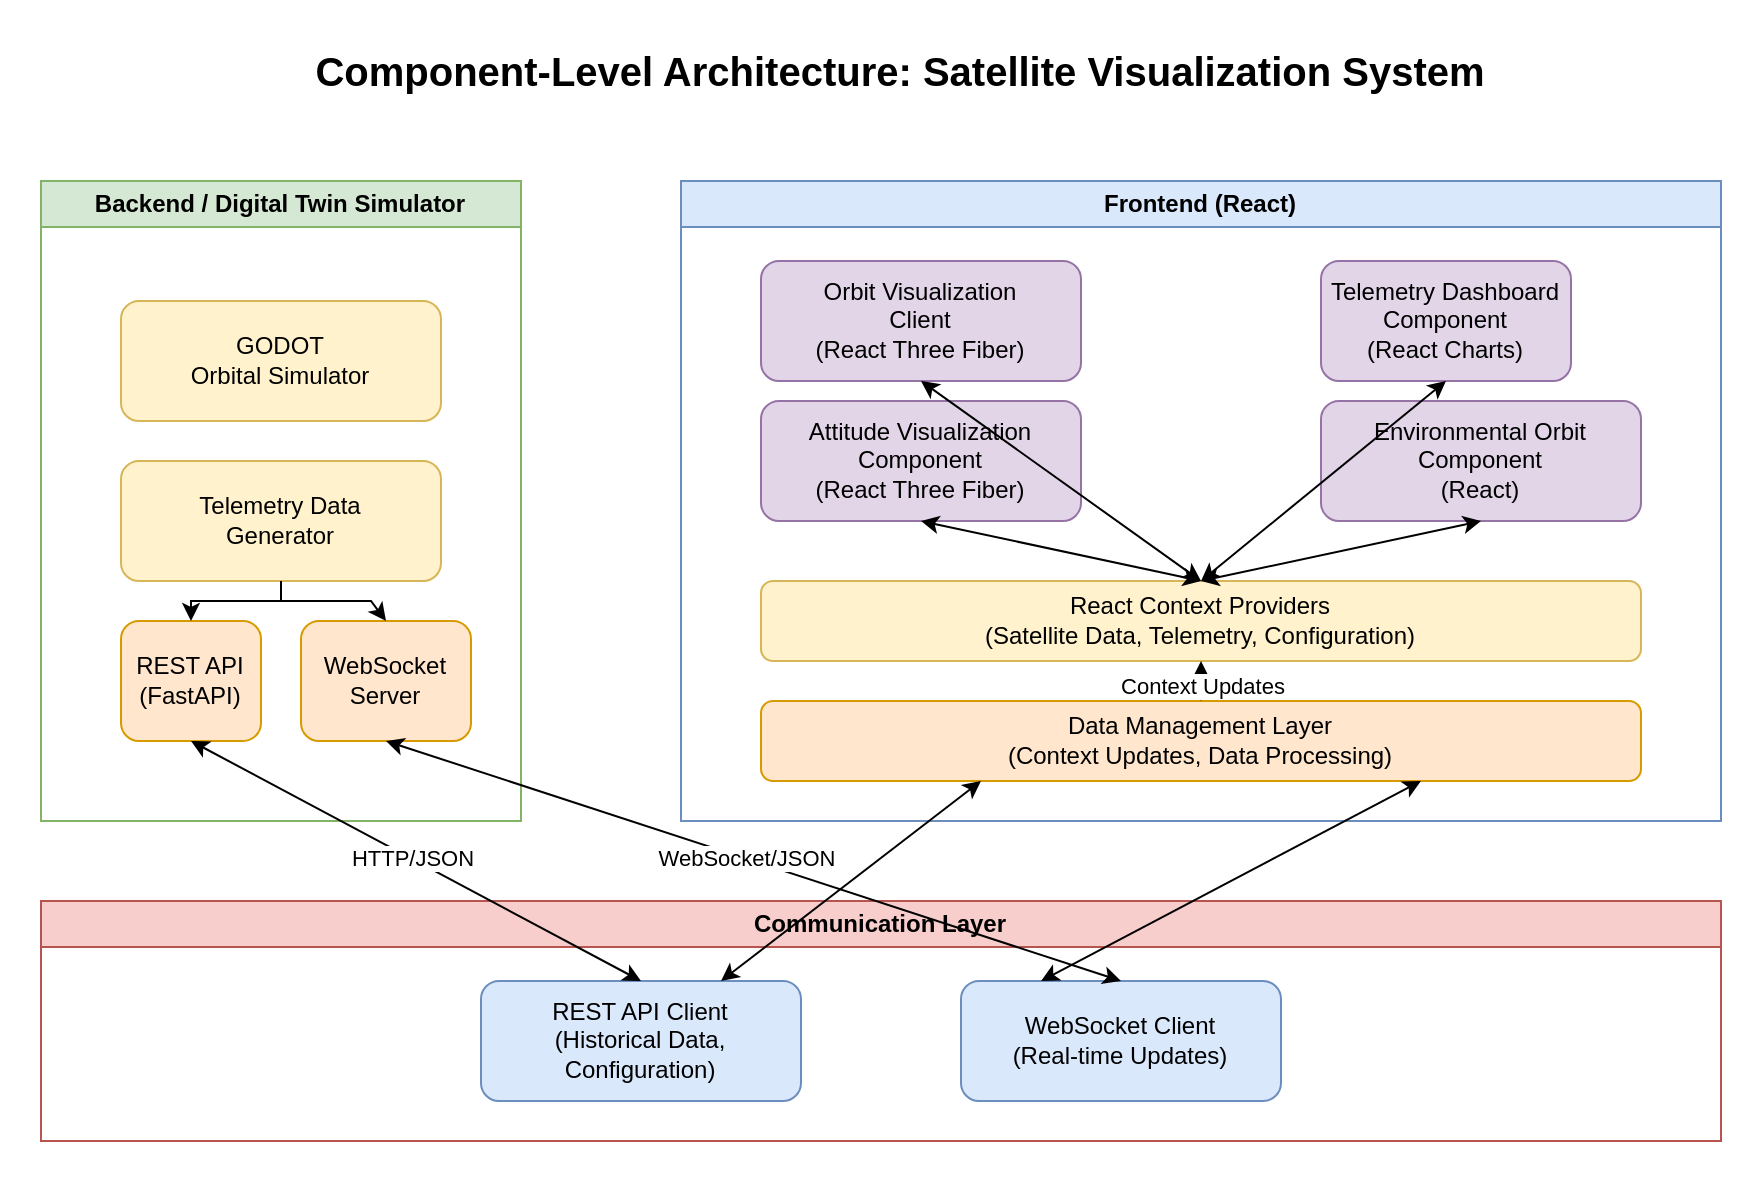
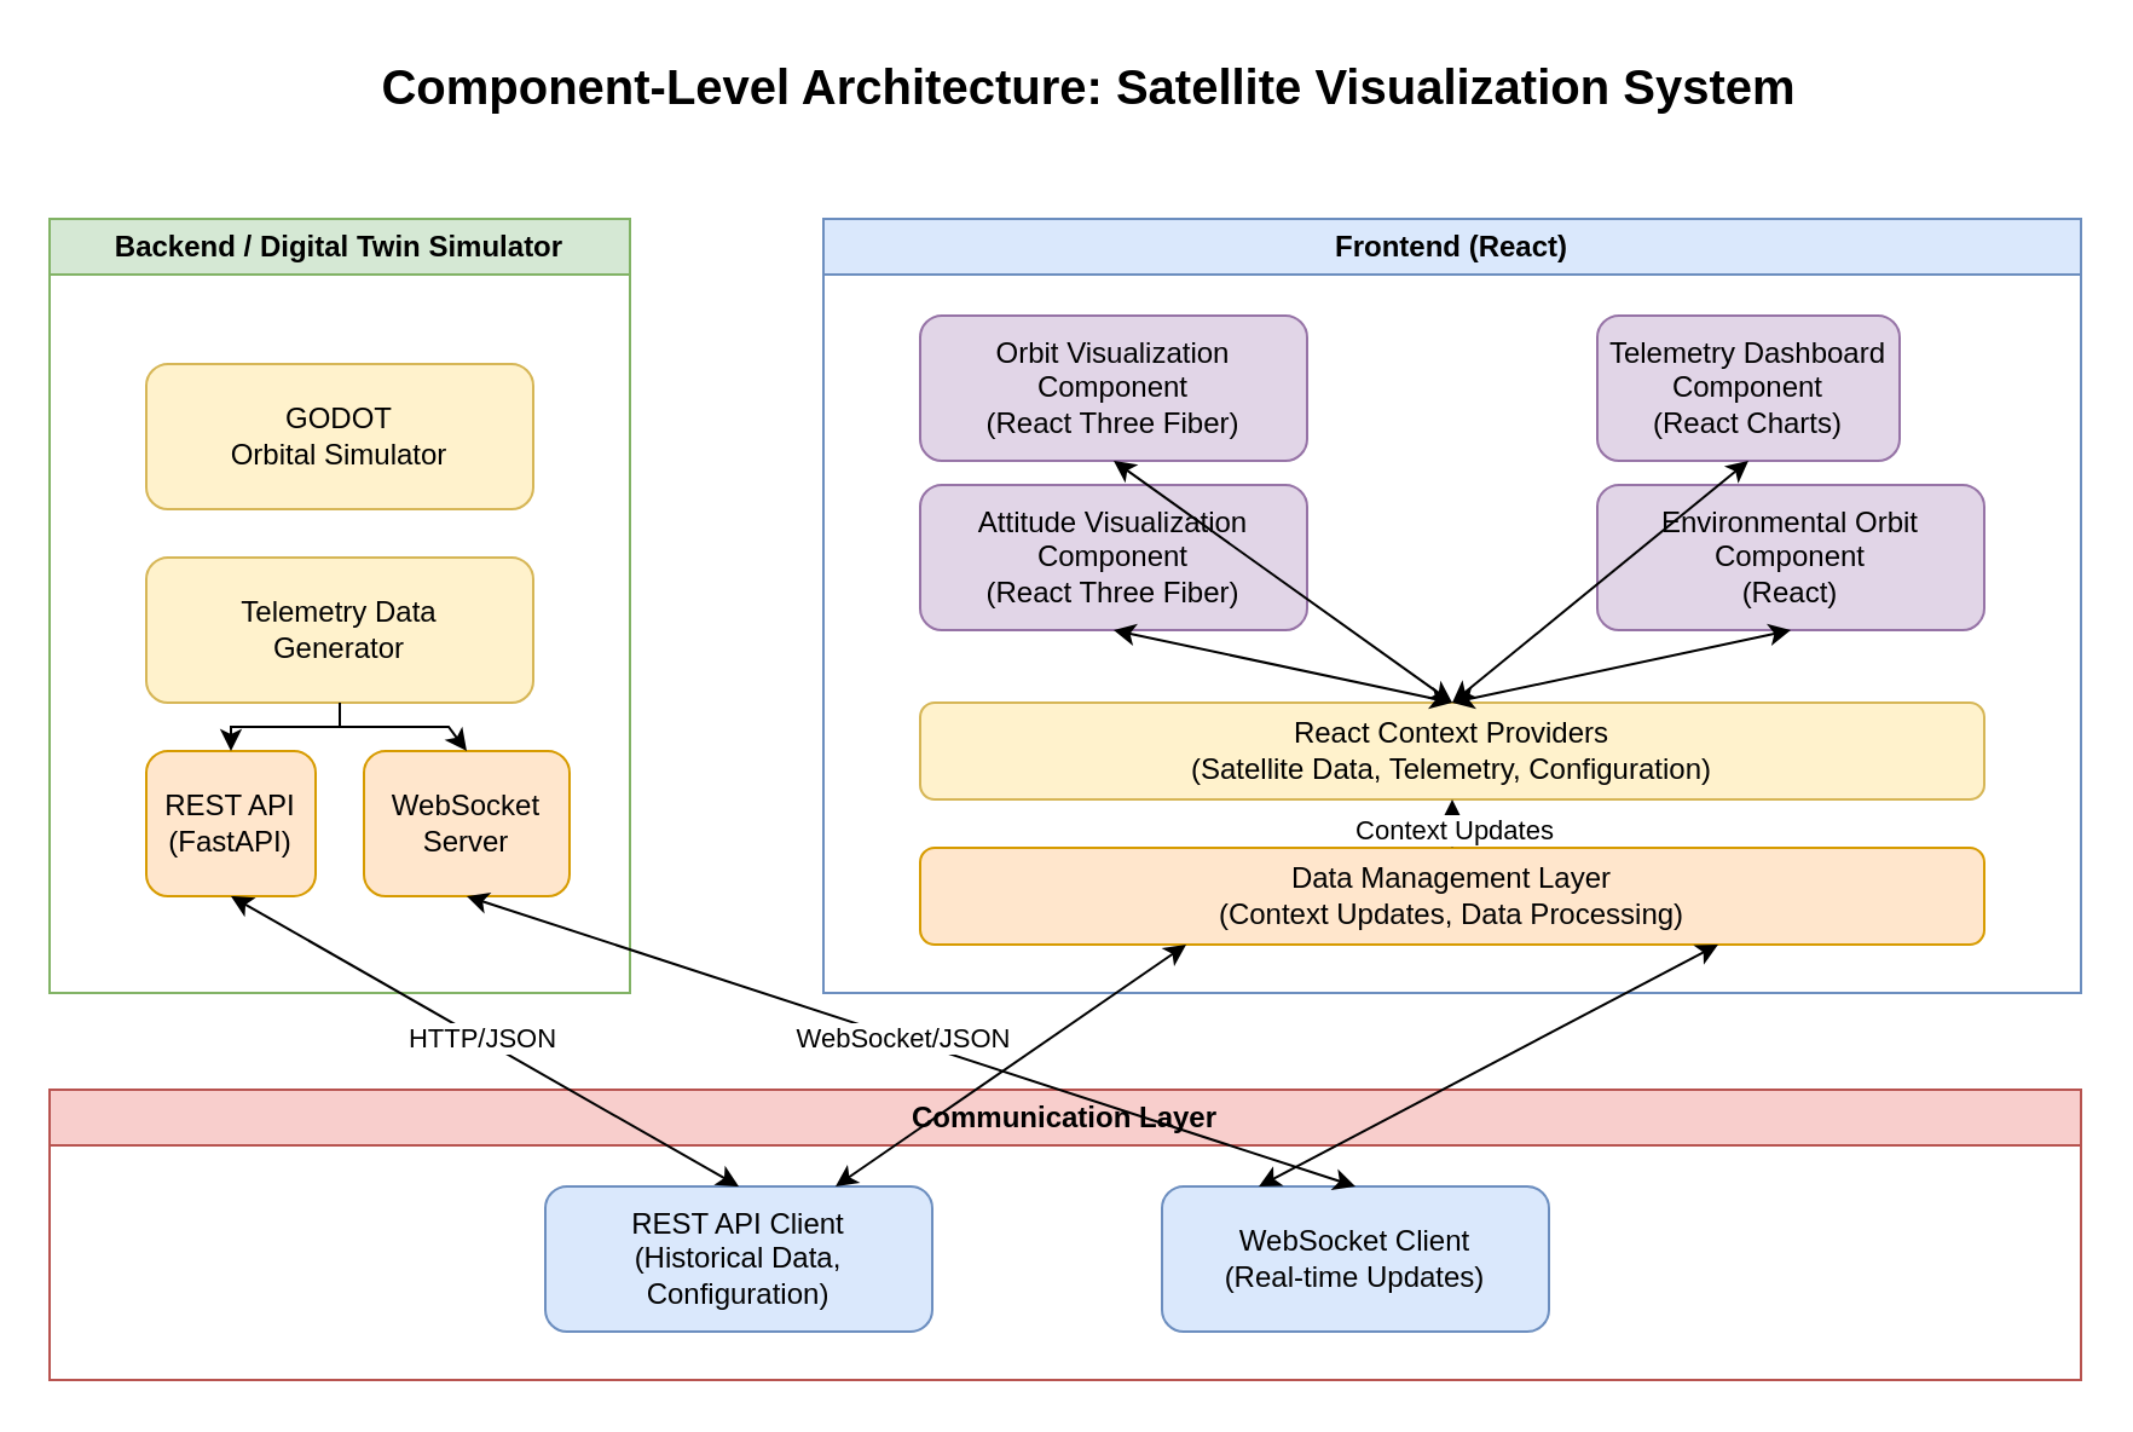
  <mxCell id="0" />
  <mxCell id="1" parent="0" />
  <mxCell id="2" value="Frontend (React)" style="swimlane;whiteSpace=wrap;html=1;fillColor=#dae8fc;strokeColor=#6c8ebf;" vertex="1" parent="1"><mxGeometry x="340" y="90" width="520" height="320" as="geometry" /></mxCell>
- <mxCell id="3" value="Orbit Visualization&lt;br&gt;Client&lt;br&gt;(React Three Fiber)" style="rounded=1;whiteSpace=wrap;html=1;fillColor=#e1d5e7;strokeColor=#9673a6;" vertex="1" parent="2"><mxGeometry x="40" y="40" width="160" height="60" as="geometry" /></mxCell>
+ <mxCell id="3" value="Orbit Visualization&lt;br&gt;Component&lt;br&gt;(React Three Fiber)" style="rounded=1;whiteSpace=wrap;html=1;fillColor=#e1d5e7;strokeColor=#9673a6;" vertex="1" parent="2"><mxGeometry x="40" y="40" width="160" height="60" as="geometry" /></mxCell>
  <mxCell id="4" value="Attitude Visualization&lt;br&gt;Component&lt;br&gt;(React Three Fiber)" style="rounded=1;whiteSpace=wrap;html=1;fillColor=#e1d5e7;strokeColor=#9673a6;" vertex="1" parent="2"><mxGeometry x="40" y="110" width="160" height="60" as="geometry" /></mxCell>
  <mxCell id="5" value="Telemetry Dashboard&lt;br&gt;Component&lt;br&gt;(React Charts)" style="rounded=1;whiteSpace=wrap;html=1;fillColor=#e1d5e7;strokeColor=#9673a6;" vertex="1" parent="2"><mxGeometry x="320" y="40" width="125" height="60" as="geometry" /></mxCell>
  <mxCell id="6" value="Environmental Orbit&lt;br&gt;Component&lt;br&gt;(React)" style="rounded=1;whiteSpace=wrap;html=1;fillColor=#e1d5e7;strokeColor=#9673a6;" vertex="1" parent="2"><mxGeometry x="320" y="110" width="160" height="60" as="geometry" /></mxCell>
  <mxCell id="7" value="React Context Providers&#10;(Satellite Data, Telemetry, Configuration)" style="rounded=1;whiteSpace=wrap;html=1;fillColor=#fff2cc;strokeColor=#d6b656;" vertex="1" parent="2"><mxGeometry x="40" y="200" width="440" height="40" as="geometry" /></mxCell>
  <mxCell id="8" value="Data Management Layer&#10;(Context Updates, Data Processing)" style="rounded=1;whiteSpace=wrap;html=1;fillColor=#ffe6cc;strokeColor=#d79b00;" vertex="1" parent="2"><mxGeometry x="40" y="260" width="440" height="40" as="geometry" /></mxCell>
  <mxCell id="9" value="" style="endArrow=classic;startArrow=classic;html=1;rounded=0;exitX=0.5;exitY=0;exitDx=0;exitDy=0;entryX=0.5;entryY=1;entryDx=0;entryDy=0;" edge="1" parent="2" source="7" target="3"><mxGeometry width="50" height="50" relative="1" as="geometry"><mxPoint x="230" y="230" as="sourcePoint" /><mxPoint x="280" y="180" as="targetPoint" /></mxGeometry></mxCell>
  <mxCell id="10" value="" style="endArrow=classic;startArrow=classic;html=1;rounded=0;exitX=0.5;exitY=0;exitDx=0;exitDy=0;entryX=0.5;entryY=1;entryDx=0;entryDy=0;" edge="1" parent="2" source="7" target="4"><mxGeometry width="50" height="50" relative="1" as="geometry"><mxPoint x="230" y="230" as="sourcePoint" /><mxPoint x="280" y="180" as="targetPoint" /></mxGeometry></mxCell>
  <mxCell id="11" value="" style="endArrow=classic;startArrow=classic;html=1;rounded=0;exitX=0.5;exitY=0;exitDx=0;exitDy=0;entryX=0.5;entryY=1;entryDx=0;entryDy=0;" edge="1" parent="2" source="7" target="5"><mxGeometry width="50" height="50" relative="1" as="geometry"><mxPoint x="230" y="230" as="sourcePoint" /><mxPoint x="280" y="180" as="targetPoint" /></mxGeometry></mxCell>
  <mxCell id="12" value="" style="endArrow=classic;startArrow=classic;html=1;rounded=0;exitX=0.5;exitY=0;exitDx=0;exitDy=0;entryX=0.5;entryY=1;entryDx=0;entryDy=0;" edge="1" parent="2" source="7" target="6"><mxGeometry width="50" height="50" relative="1" as="geometry"><mxPoint x="230" y="230" as="sourcePoint" /><mxPoint x="280" y="180" as="targetPoint" /></mxGeometry></mxCell>
  <mxCell id="13" value="" style="endArrow=classic;startArrow=classic;html=1;rounded=0;exitX=0.5;exitY=0;exitDx=0;exitDy=0;entryX=0.5;entryY=1;entryDx=0;entryDy=0;" edge="1" parent="2" source="8" target="7"><mxGeometry width="50" height="50" relative="1" as="geometry"><mxPoint x="230" y="230" as="sourcePoint" /><mxPoint x="280" y="180" as="targetPoint" /></mxGeometry></mxCell>
  <mxCell id="14" value="Context Updates" style="edgeLabel;html=1;align=center;verticalAlign=middle;resizable=0;points=[];" vertex="1" connectable="0" parent="13"><mxGeometry x="-0.2" relative="1" as="geometry"><mxPoint as="offset" /></mxGeometry></mxCell>
  <mxCell id="15" value="Backend / Digital Twin Simulator" style="swimlane;whiteSpace=wrap;html=1;fillColor=#d5e8d4;strokeColor=#82b366;" vertex="1" parent="1"><mxGeometry x="20" y="90" width="240" height="320" as="geometry" /></mxCell>
  <mxCell id="16" value="GODOT&lt;br&gt;Orbital Simulator" style="rounded=1;whiteSpace=wrap;html=1;fillColor=#fff2cc;strokeColor=#d6b656;" vertex="1" parent="15"><mxGeometry x="40" y="60" width="160" height="60" as="geometry" /></mxCell>
  <mxCell id="17" value="Telemetry Data&lt;br&gt;Generator" style="rounded=1;whiteSpace=wrap;html=1;fillColor=#fff2cc;strokeColor=#d6b656;" vertex="1" parent="15"><mxGeometry x="40" y="140" width="160" height="60" as="geometry" /></mxCell>
  <mxCell id="18" value="REST API&lt;br&gt;(FastAPI)" style="rounded=1;whiteSpace=wrap;html=1;fillColor=#ffe6cc;strokeColor=#d79b00;" vertex="1" parent="15"><mxGeometry x="40" y="220" width="70" height="60" as="geometry" /></mxCell>
  <mxCell id="19" value="WebSocket&lt;br&gt;Server" style="rounded=1;whiteSpace=wrap;html=1;fillColor=#ffe6cc;strokeColor=#d79b00;" vertex="1" parent="15"><mxGeometry x="130" y="220" width="85" height="60" as="geometry" /></mxCell>
  <mxCell id="20" value="" style="endArrow=classic;html=1;rounded=0;exitX=0.5;exitY=1;exitDx=0;exitDy=0;entryX=0.5;entryY=0;entryDx=0;entryDy=0;" edge="1" parent="15" source="17" target="18"><mxGeometry width="50" height="50" relative="1" as="geometry"><mxPoint x="150" y="230" as="sourcePoint" /><mxPoint x="200" y="180" as="targetPoint" /><Array as="points"><mxPoint x="120" y="210" /><mxPoint x="75" y="210" /></Array></mxGeometry></mxCell>
  <mxCell id="21" value="" style="endArrow=classic;html=1;rounded=0;exitX=0.5;exitY=1;exitDx=0;exitDy=0;entryX=0.5;entryY=0;entryDx=0;entryDy=0;" edge="1" parent="15" source="17" target="19"><mxGeometry width="50" height="50" relative="1" as="geometry"><mxPoint x="150" y="230" as="sourcePoint" /><mxPoint x="200" y="180" as="targetPoint" /><Array as="points"><mxPoint x="120" y="210" /><mxPoint x="165" y="210" /></Array></mxGeometry></mxCell>
  <mxCell id="22" value="Communication Layer" style="swimlane;whiteSpace=wrap;html=1;fillColor=#f8cecc;strokeColor=#b85450;" vertex="1" parent="1"><mxGeometry x="20" y="450" width="840" height="120" as="geometry" /></mxCell>
- <mxCell id="23" value="REST API Client&lt;br&gt;(Historical Data, Configuration)" style="rounded=1;whiteSpace=wrap;html=1;fillColor=#dae8fc;strokeColor=#6c8ebf;" vertex="1" parent="22"><mxGeometry x="220" y="40" width="160" height="60" as="geometry" /></mxCell>
+ <mxCell id="23" value="REST API Client&lt;br&gt;(Historical Data, Configuration)" style="rounded=1;whiteSpace=wrap;html=1;fillColor=#dae8fc;strokeColor=#6c8ebf;" vertex="1" parent="22"><mxGeometry x="205" y="40" width="160" height="60" as="geometry" /></mxCell>
  <mxCell id="24" value="WebSocket Client&lt;br&gt;(Real-time Updates)" style="rounded=1;whiteSpace=wrap;html=1;fillColor=#dae8fc;strokeColor=#6c8ebf;" vertex="1" parent="22"><mxGeometry x="460" y="40" width="160" height="60" as="geometry" /></mxCell>
  <mxCell id="25" value="" style="endArrow=classic;startArrow=classic;html=1;rounded=0;exitX=0.5;exitY=0;exitDx=0;exitDy=0;entryX=0.5;entryY=1;entryDx=0;entryDy=0;" edge="1" parent="1" source="23" target="18"><mxGeometry width="50" height="50" relative="1" as="geometry"><mxPoint x="390" y="440" as="sourcePoint" /><mxPoint x="440" y="390" as="targetPoint" /></mxGeometry></mxCell>
  <mxCell id="26" value="HTTP/JSON" style="edgeLabel;html=1;align=center;verticalAlign=middle;resizable=0;points=[];" vertex="1" connectable="0" parent="25"><mxGeometry x="0.017" relative="1" as="geometry"><mxPoint as="offset" /></mxGeometry></mxCell>
  <mxCell id="27" value="" style="endArrow=classic;startArrow=classic;html=1;rounded=0;exitX=0.5;exitY=0;exitDx=0;exitDy=0;entryX=0.5;entryY=1;entryDx=0;entryDy=0;" edge="1" parent="1" source="24" target="19"><mxGeometry width="50" height="50" relative="1" as="geometry"><mxPoint x="390" y="440" as="sourcePoint" /><mxPoint x="440" y="390" as="targetPoint" /></mxGeometry></mxCell>
  <mxCell id="28" value="WebSocket/JSON" style="edgeLabel;html=1;align=center;verticalAlign=middle;resizable=0;points=[];" vertex="1" connectable="0" parent="27"><mxGeometry x="0.017" relative="1" as="geometry"><mxPoint as="offset" /></mxGeometry></mxCell>
  <mxCell id="29" value="" style="endArrow=classic;startArrow=classic;html=1;rounded=0;exitX=0.75;exitY=0;exitDx=0;exitDy=0;entryX=0.25;entryY=1;entryDx=0;entryDy=0;" edge="1" parent="1" source="23" target="8"><mxGeometry width="50" height="50" relative="1" as="geometry"><mxPoint x="390" y="440" as="sourcePoint" /><mxPoint x="440" y="390" as="targetPoint" /></mxGeometry></mxCell>
  <mxCell id="30" value="" style="endArrow=classic;startArrow=classic;html=1;rounded=0;exitX=0.25;exitY=0;exitDx=0;exitDy=0;entryX=0.75;entryY=1;entryDx=0;entryDy=0;" edge="1" parent="1" source="24" target="8"><mxGeometry width="50" height="50" relative="1" as="geometry"><mxPoint x="390" y="440" as="sourcePoint" /><mxPoint x="440" y="390" as="targetPoint" /></mxGeometry></mxCell>
  <mxCell id="31" value="Component-Level Architecture: Satellite Visualization System" style="text;html=1;strokeColor=none;fillColor=none;align=center;verticalAlign=middle;whiteSpace=wrap;rounded=0;fontSize=20;fontStyle=1" vertex="1" parent="1"><mxGeometry x="100" y="20" width="700" height="30" as="geometry" /></mxCell>
